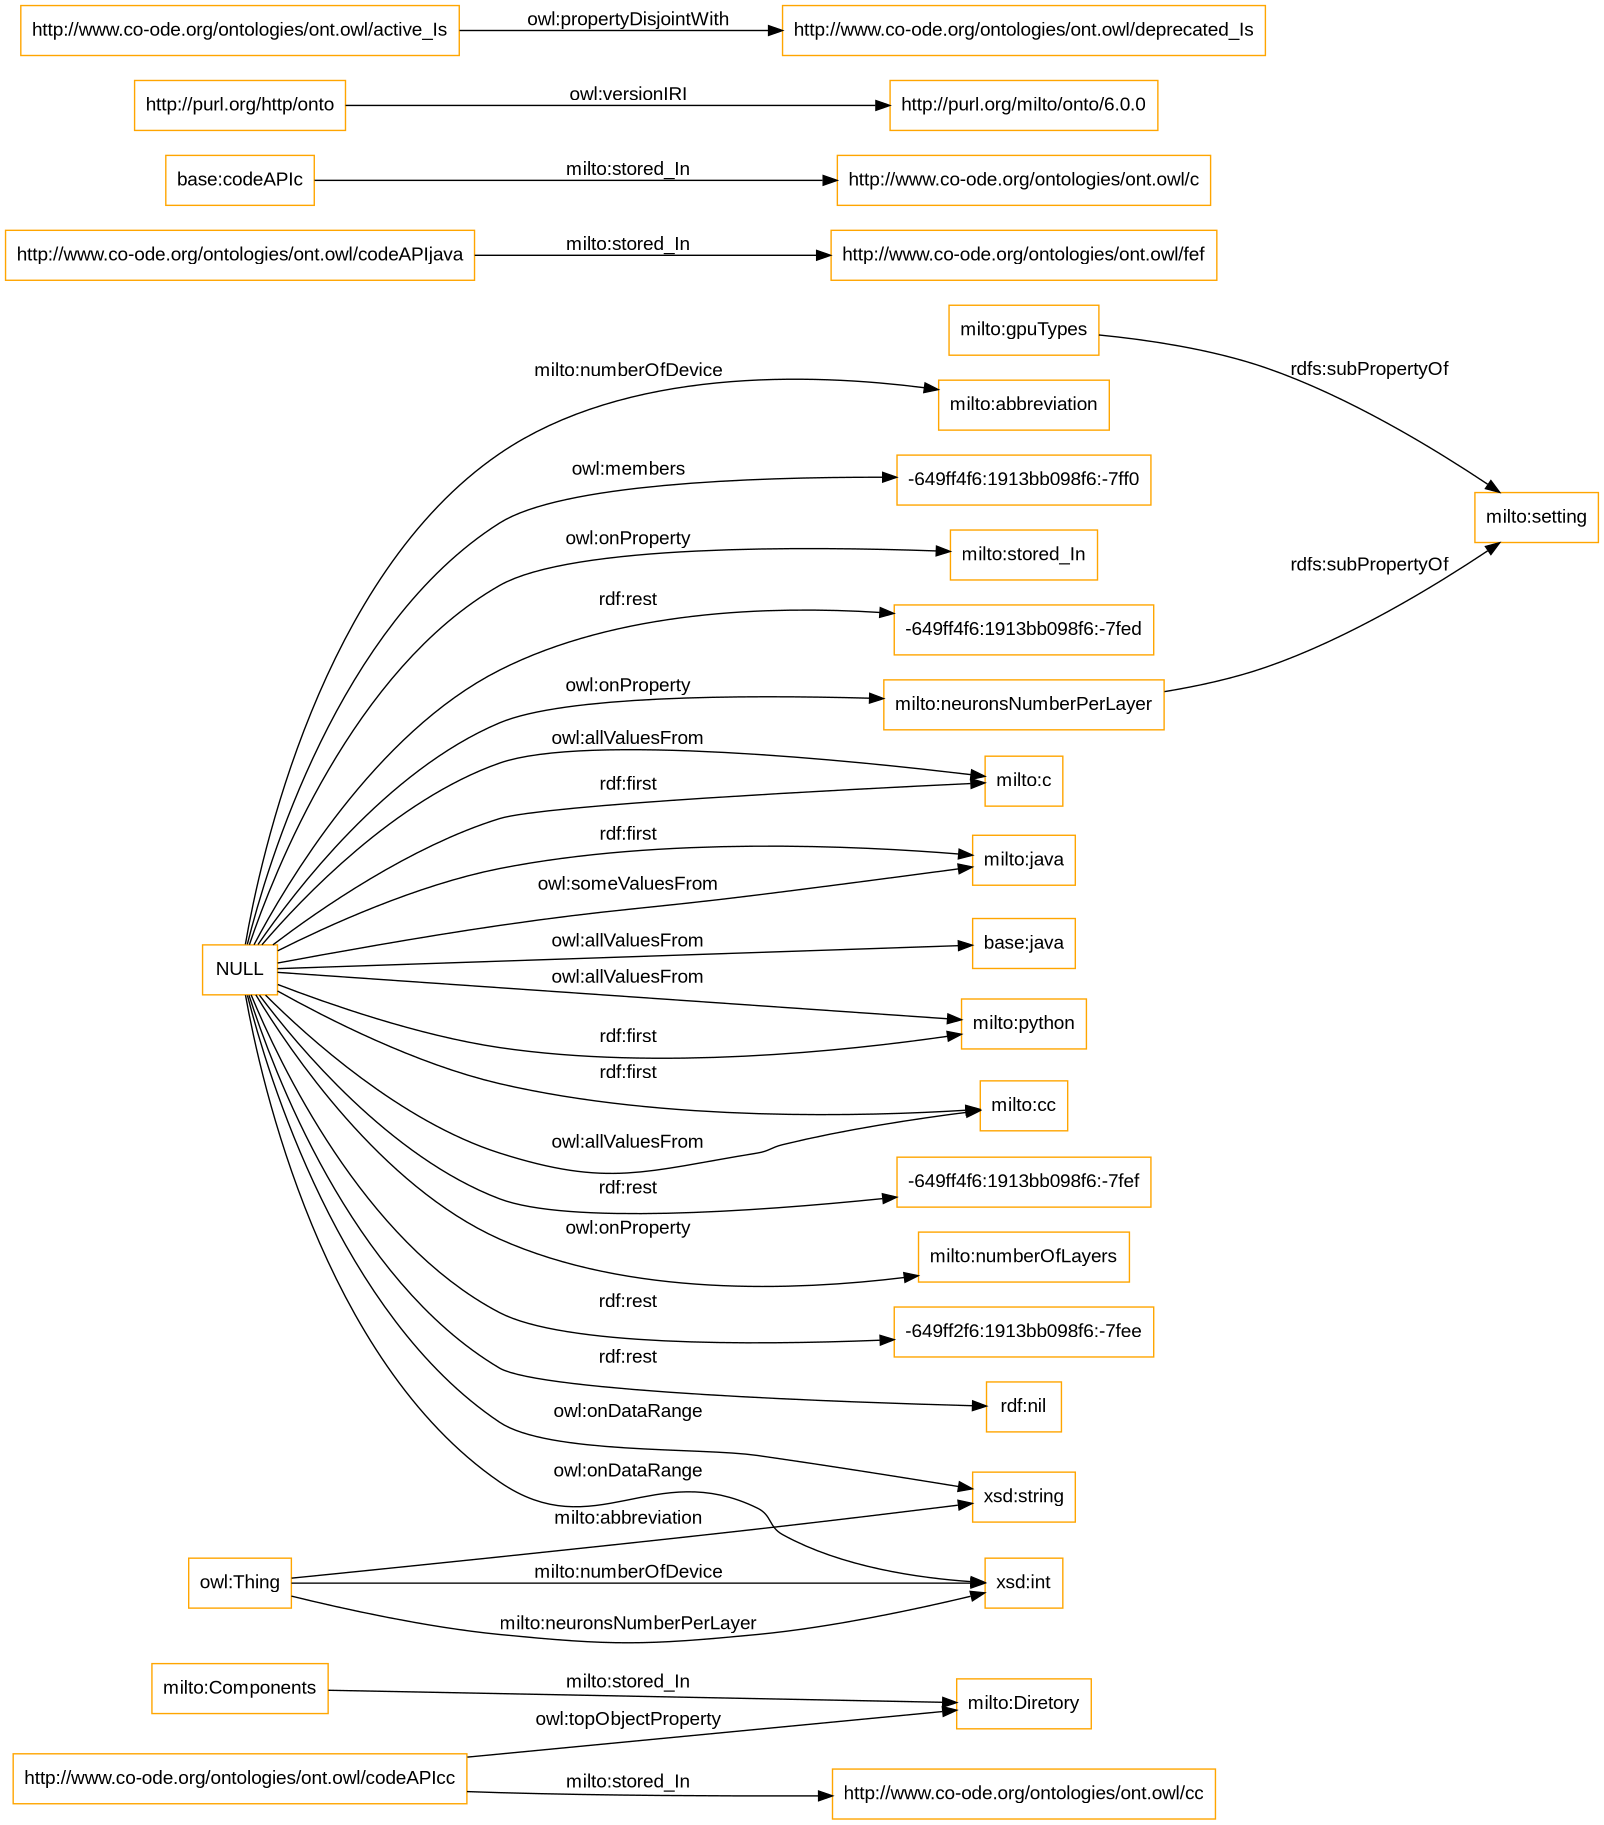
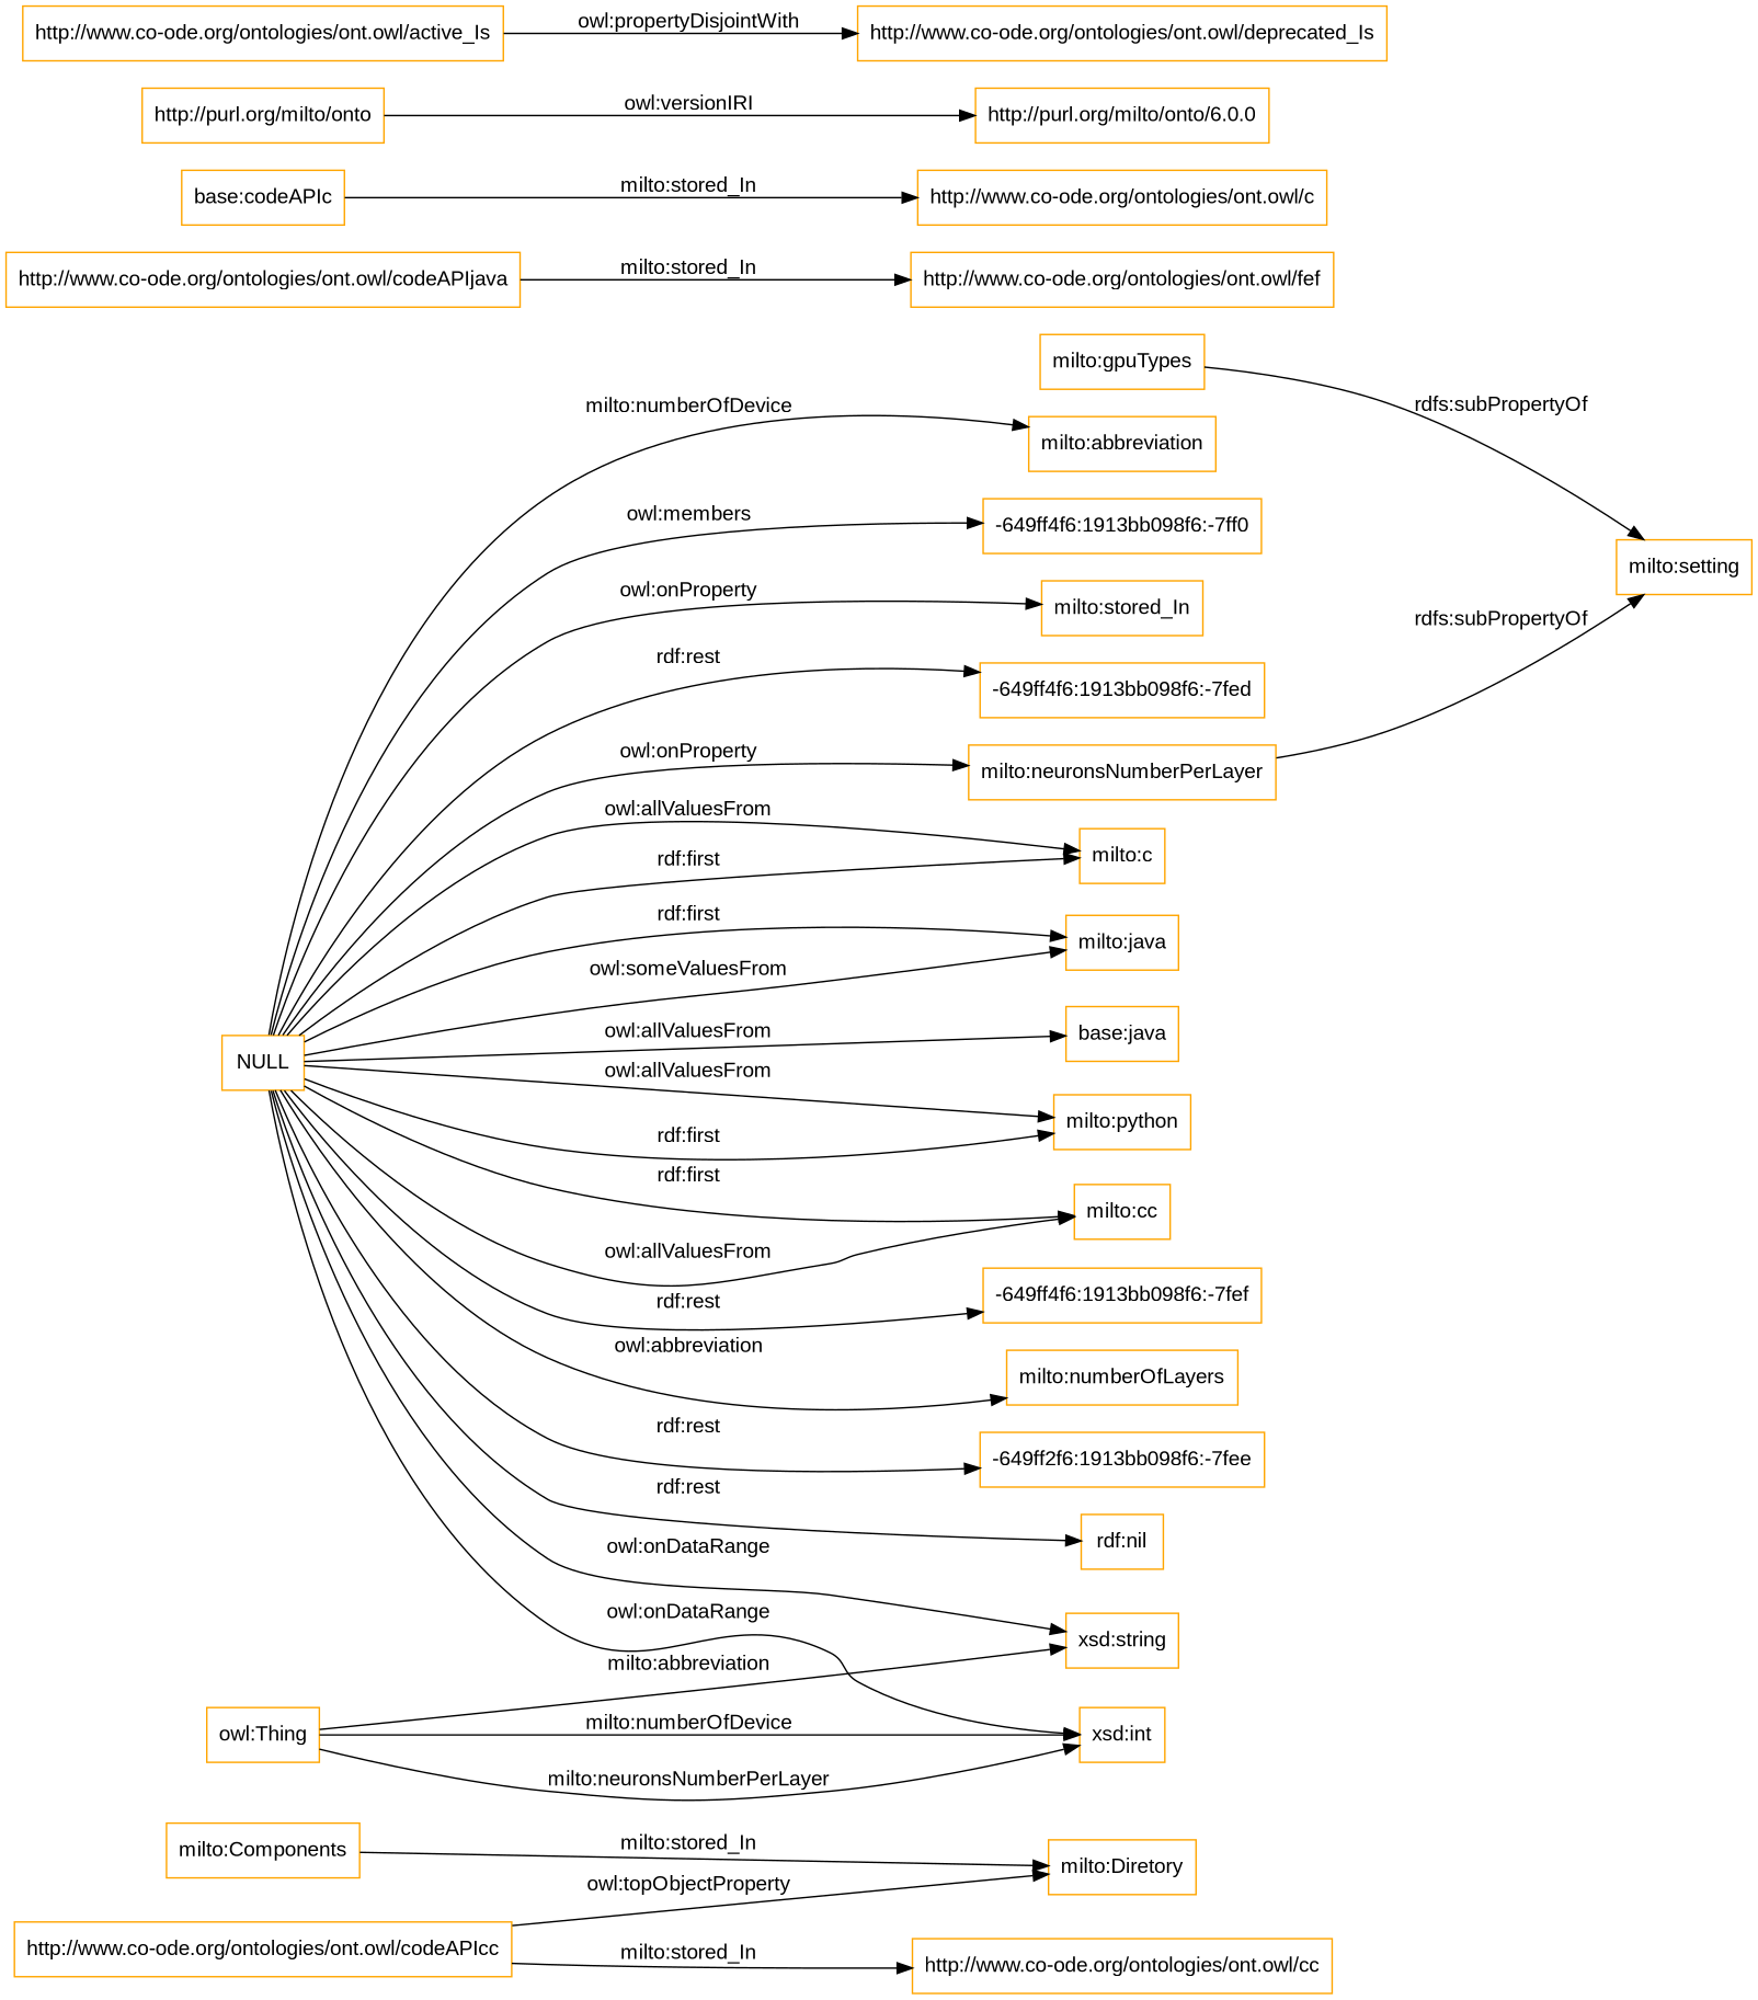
  digraph {
    fontname="Liberation Sans"
    rankdir=LR
    node [color=orange fontname="Liberation Sans" shape=rectangle]
    edge [fontname="Liberation Sans"]
    "milto:Components"
    "milto:Diretory"
    "milto:gpuTypes"
    "milto:setting"
    n5 [label="http://www.co-ode.org/ontologies/ont.owl/fef"]
    "http://www.co-ode.org/ontologies/ont.owl/codeAPIjava"
    "milto:neuronsNumberPerLayer"
    "http://www.co-ode.org/ontologies/ont.owl/codeAPIcc"
    "http://www.co-ode.org/ontologies/ont.owl/cc"
    "base:codeAPIc"
    "http://www.co-ode.org/ontologies/ont.owl/c"
-   "http://purl.org/milto/onto" [label="http://purl.org/http/onto"]
+   "http://purl.org/milto/onto"
    "http://purl.org/milto/onto/6.0.0"
    "http://www.co-ode.org/ontologies/ont.owl/active_Is"
    "http://www.co-ode.org/ontologies/ont.owl/deprecated_Is"
    NULL
    "milto:c"
    "milto:java"
    "base:java"
    "milto:python"
    "milto:cc"
    "-649ff4f6:1913bb098f6:-7fef"
    "milto:numberOfLayers"
    n24 [label="-649ff2f6:1913bb098f6:-7fee"]
    "rdf:nil"
    "xsd:string"
    "milto:abbreviation"
    "xsd:int"
    "-649ff4f6:1913bb098f6:-7ff0"
    "milto:stored_In"
    "-649ff4f6:1913bb098f6:-7fed"
    "owl:Thing"
    "milto:Components" -> "milto:Diretory" [label="milto:stored_In"]
    "milto:gpuTypes" -> "milto:setting" [label="rdfs:subPropertyOf"]
    "http://www.co-ode.org/ontologies/ont.owl/codeAPIjava" -> n5 [label="milto:stored_In"]
    "milto:neuronsNumberPerLayer" -> "milto:setting" [label="rdfs:subPropertyOf"]
    "http://www.co-ode.org/ontologies/ont.owl/codeAPIcc" -> "milto:Diretory" [label="owl:topObjectProperty"]
    "http://www.co-ode.org/ontologies/ont.owl/codeAPIcc" -> "http://www.co-ode.org/ontologies/ont.owl/cc" [label="milto:stored_In"]
    "base:codeAPIc" -> "http://www.co-ode.org/ontologies/ont.owl/c" [label="milto:stored_In"]
    "http://purl.org/milto/onto" -> "http://purl.org/milto/onto/6.0.0" [label="owl:versionIRI"]
    "http://www.co-ode.org/ontologies/ont.owl/active_Is" -> "http://www.co-ode.org/ontologies/ont.owl/deprecated_Is" [label="owl:propertyDisjointWith"]
    NULL -> "milto:neuronsNumberPerLayer" [label="owl:onProperty"]
    NULL -> "milto:c" [label="owl:allValuesFrom"]
    NULL -> "milto:c" [label="rdf:first"]
    NULL -> "milto:java" [label="rdf:first"]
    NULL -> "milto:java" [label="owl:someValuesFrom"]
    NULL -> "base:java" [label="owl:allValuesFrom"]
    NULL -> "milto:python" [label="rdf:first"]
    NULL -> "milto:python" [label="owl:allValuesFrom"]
    NULL -> "milto:cc" [label="owl:allValuesFrom"]
    NULL -> "milto:cc" [label="rdf:first"]
    NULL -> "-649ff4f6:1913bb098f6:-7fef" [label="rdf:rest"]
-   NULL -> "milto:numberOfLayers" [label="owl:onProperty"]
+   NULL -> "milto:numberOfLayers" [label="owl:abbreviation"]
    NULL -> n24 [label="rdf:rest"]
    NULL -> "rdf:nil" [label="rdf:rest"]
    NULL -> "xsd:string" [label="owl:onDataRange"]
    NULL -> "milto:abbreviation" [label="milto:numberOfDevice"]
    NULL -> "xsd:int" [label="owl:onDataRange"]
    NULL -> "-649ff4f6:1913bb098f6:-7ff0" [label="owl:members"]
    NULL -> "milto:stored_In" [label="owl:onProperty"]
    NULL -> "-649ff4f6:1913bb098f6:-7fed" [label="rdf:rest"]
    "owl:Thing" -> "xsd:string" [label="milto:abbreviation"]
    "owl:Thing" -> "xsd:int" [label="milto:neuronsNumberPerLayer"]
    "owl:Thing" -> "xsd:int" [label="milto:numberOfDevice"]
  }
